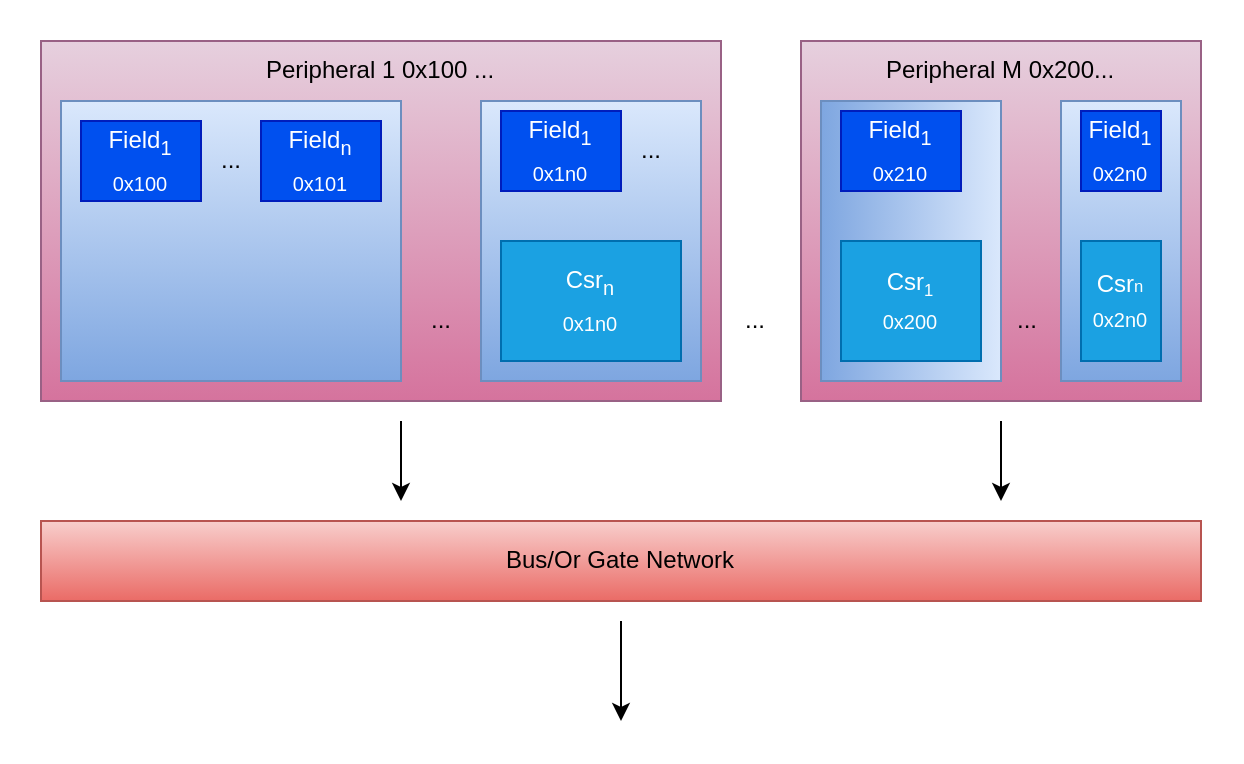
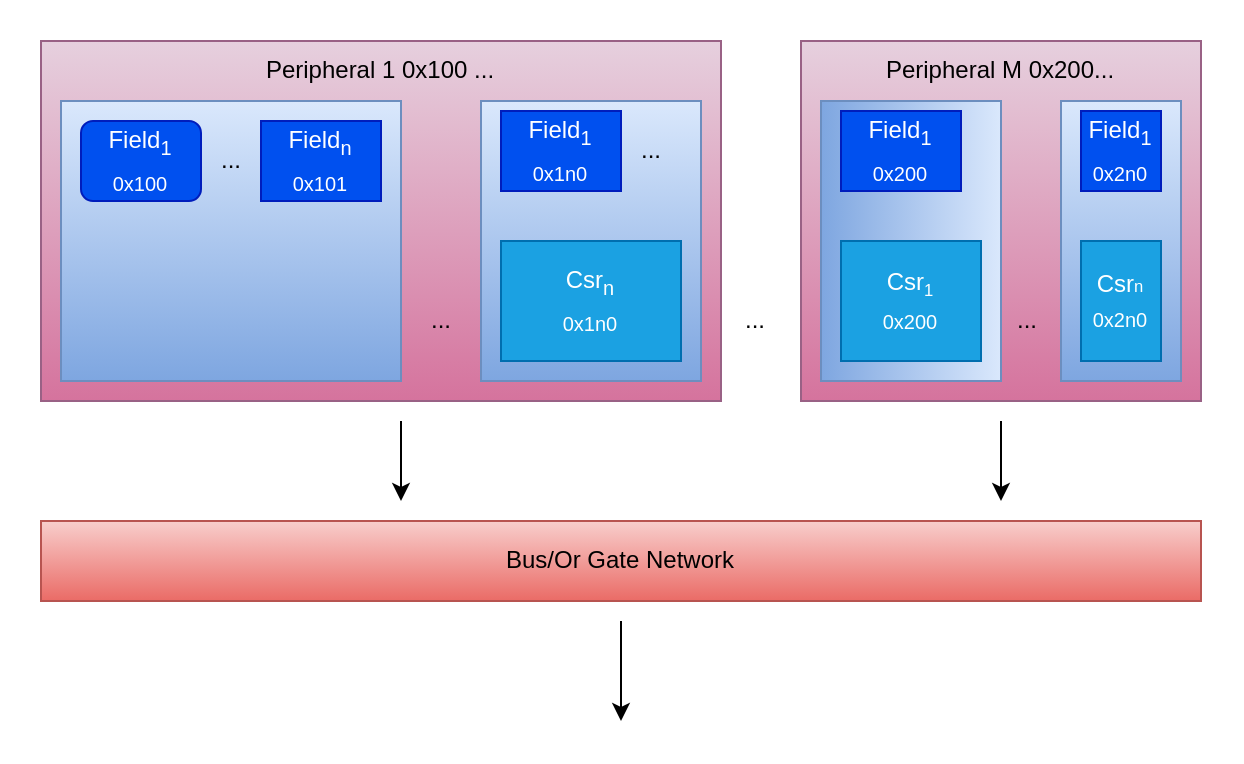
  <mxCell id="0" />
  <mxCell id="1" parent="0" />
  <mxCell id="2" value="" style="rounded=0;whiteSpace=wrap;html=1;fillColor=#e6d0de;gradientColor=#d5739d;strokeColor=#996185;" vertex="1" parent="1"><mxGeometry x="20" y="20" width="340" height="180" as="geometry" /></mxCell>
  <mxCell id="3" value="" style="rounded=0;whiteSpace=wrap;html=1;fillColor=#dae8fc;strokeColor=#6c8ebf;gradientColor=#7ea6e0;" vertex="1" parent="1"><mxGeometry x="240" y="50" width="110" height="140" as="geometry" /></mxCell>
  <mxCell id="4" value="" style="rounded=0;whiteSpace=wrap;html=1;fillColor=#dae8fc;strokeColor=#6c8ebf;gradientColor=#7ea6e0;" vertex="1" parent="1"><mxGeometry x="30" y="50" width="170" height="140" as="geometry" /></mxCell>
  <mxCell id="5" value="" style="rounded=0;whiteSpace=wrap;html=1;fillColor=#e6d0de;gradientColor=#d5739d;strokeColor=#996185;" vertex="1" parent="1"><mxGeometry x="400" y="20" width="200" height="180" as="geometry" /></mxCell>
  <mxCell id="6" value="" style="endArrow=classic;html=1;rounded=0;" edge="1" parent="1"><mxGeometry width="50" height="50" relative="1" as="geometry"><mxPoint x="200" y="210" as="sourcePoint" /><mxPoint x="200" y="250" as="targetPoint" /></mxGeometry></mxCell>
  <mxCell id="7" value="Csr&lt;sub&gt;n&lt;/sub&gt;&lt;div&gt;&lt;sub&gt;0x1n0&lt;/sub&gt;&lt;/div&gt;" style="rounded=0;whiteSpace=wrap;html=1;fillColor=#1ba1e2;fontColor=#ffffff;strokeColor=#006EAF;" vertex="1" parent="1"><mxGeometry x="250" y="120" width="90" height="60" as="geometry" /></mxCell>
  <mxCell id="8" value="" style="endArrow=classic;html=1;rounded=0;" edge="1" parent="1"><mxGeometry width="50" height="50" relative="1" as="geometry"><mxPoint x="500" y="210" as="sourcePoint" /><mxPoint x="500" y="250" as="targetPoint" /></mxGeometry></mxCell>
  <mxCell id="9" value="Bus/Or Gate Network" style="rounded=0;whiteSpace=wrap;html=1;fillColor=#f8cecc;gradientColor=#ea6b66;strokeColor=#b85450;" vertex="1" parent="1"><mxGeometry x="20" y="260" width="580" height="40" as="geometry" /></mxCell>
  <mxCell id="10" value="" style="endArrow=classic;html=1;rounded=0;" edge="1" parent="1"><mxGeometry width="50" height="50" relative="1" as="geometry"><mxPoint x="310" y="310" as="sourcePoint" /><mxPoint x="310" y="360" as="targetPoint" /></mxGeometry></mxCell>
  <mxCell id="11" value="Peripheral M 0x200..." style="text;html=1;align=center;verticalAlign=middle;whiteSpace=wrap;rounded=0;" vertex="1" parent="1"><mxGeometry x="410" y="20" width="180" height="30" as="geometry" /></mxCell>
  <mxCell id="12" value="" style="rounded=0;whiteSpace=wrap;html=1;fillColor=#dae8fc;strokeColor=#6c8ebf;gradientColor=#7ea6e0;" vertex="1" parent="1"><mxGeometry x="530" y="50" width="60" height="140" as="geometry" /></mxCell>
  <mxCell id="13" value="" style="rounded=0;whiteSpace=wrap;html=1;direction=south;fillColor=#dae8fc;strokeColor=#6c8ebf;gradientColor=#7ea6e0;" vertex="1" parent="1"><mxGeometry x="410" y="50" width="90" height="140" as="geometry" /></mxCell>
- <mxCell id="14" value="Field&lt;sub&gt;1&lt;br&gt;0x100&lt;/sub&gt;" style="rounded=0;whiteSpace=wrap;html=1;fillColor=#0050ef;fontColor=#ffffff;strokeColor=#001DBC;" vertex="1" parent="1"><mxGeometry x="40" y="60" width="60" height="40" as="geometry" /></mxCell>
+ <mxCell id="14" value="Field&lt;sub&gt;1&lt;br&gt;0x100&lt;/sub&gt;" style="whiteSpace=wrap;html=1;fillColor=#0050ef;fontColor=#ffffff;strokeColor=#001DBC;rounded=1;" vertex="1" parent="1"><mxGeometry x="40" y="60" width="60" height="40" as="geometry" /></mxCell>
  <mxCell id="15" value="Field&lt;sub&gt;n&lt;/sub&gt;&lt;div&gt;&lt;sub&gt;0x101&lt;/sub&gt;&lt;/div&gt;" style="rounded=0;whiteSpace=wrap;html=1;fillColor=#0050ef;fontColor=#ffffff;strokeColor=#001DBC;" vertex="1" parent="1"><mxGeometry x="130" y="60" width="60" height="40" as="geometry" /></mxCell>
  <mxCell id="16" value="Peripheral 1 0x100 ..." style="text;html=1;align=center;verticalAlign=middle;whiteSpace=wrap;rounded=0;" vertex="1" parent="1"><mxGeometry x="30" y="20" width="320" height="30" as="geometry" /></mxCell>
  <mxCell id="17" value="Field&lt;sub&gt;1&lt;/sub&gt;&lt;div&gt;&lt;sub&gt;0x1n0&lt;/sub&gt;&lt;/div&gt;" style="rounded=0;whiteSpace=wrap;html=1;fillColor=#0050ef;fontColor=#ffffff;strokeColor=#001DBC;align=center;verticalAlign=middle;fontFamily=Helvetica;fontSize=12;" vertex="1" parent="1"><mxGeometry x="250" y="55" width="60" height="40" as="geometry" /></mxCell>
  <mxCell id="18" value="..." style="text;html=1;align=center;verticalAlign=middle;resizable=0;points=[];autosize=1;strokeColor=none;fillColor=none;" vertex="1" parent="1"><mxGeometry x="100" y="65" width="30" height="30" as="geometry" /></mxCell>
  <mxCell id="19" value="..." style="text;html=1;align=center;verticalAlign=middle;resizable=0;points=[];autosize=1;strokeColor=none;fillColor=none;" vertex="1" parent="1"><mxGeometry x="205" y="145" width="30" height="30" as="geometry" /></mxCell>
  <mxCell id="20" value="..." style="text;html=1;align=center;verticalAlign=middle;resizable=0;points=[];autosize=1;strokeColor=none;fillColor=none;fontFamily=Helvetica;fontSize=12;fontColor=default;" vertex="1" parent="1"><mxGeometry x="362" y="145" width="30" height="30" as="geometry" /></mxCell>
  <mxCell id="21" value="..." style="text;html=1;align=center;verticalAlign=middle;resizable=0;points=[];autosize=1;strokeColor=none;fillColor=none;fontFamily=Helvetica;fontSize=12;fontColor=default;" vertex="1" parent="1"><mxGeometry x="498" y="145" width="30" height="30" as="geometry" /></mxCell>
  <mxCell id="22" value="Csr&lt;span style=&quot;font-size: 10px;&quot;&gt;&lt;sub&gt;1&lt;/sub&gt;&lt;/span&gt;&lt;div&gt;&lt;sub&gt;0x200&lt;/sub&gt;&lt;/div&gt;" style="rounded=0;whiteSpace=wrap;html=1;fillColor=#1ba1e2;fontColor=#ffffff;strokeColor=#006EAF;" vertex="1" parent="1"><mxGeometry x="420" y="120" width="70" height="60" as="geometry" /></mxCell>
  <mxCell id="23" value="Csr&lt;span style=&quot;font-size: 8.333px;&quot;&gt;n&lt;/span&gt;&lt;div&gt;&lt;sub&gt;0x2n0&lt;/sub&gt;&lt;/div&gt;" style="rounded=0;whiteSpace=wrap;html=1;fillColor=#1ba1e2;fontColor=#ffffff;strokeColor=#006EAF;" vertex="1" parent="1"><mxGeometry x="540" y="120" width="40" height="60" as="geometry" /></mxCell>
- <mxCell id="24" value="Field&lt;sub&gt;1&lt;/sub&gt;&lt;div&gt;&lt;sub&gt;0x210&lt;/sub&gt;&lt;/div&gt;" style="rounded=0;whiteSpace=wrap;html=1;fillColor=#0050ef;fontColor=#ffffff;strokeColor=#001DBC;align=center;verticalAlign=middle;fontFamily=Helvetica;fontSize=12;" vertex="1" parent="1"><mxGeometry x="420" y="55" width="60" height="40" as="geometry" /></mxCell>
+ <mxCell id="24" value="Field&lt;sub&gt;1&lt;/sub&gt;&lt;div&gt;&lt;sub&gt;0x200&lt;/sub&gt;&lt;/div&gt;" style="rounded=0;whiteSpace=wrap;html=1;fillColor=#0050ef;fontColor=#ffffff;strokeColor=#001DBC;align=center;verticalAlign=middle;fontFamily=Helvetica;fontSize=12;" vertex="1" parent="1"><mxGeometry x="420" y="55" width="60" height="40" as="geometry" /></mxCell>
  <mxCell id="25" value="Field&lt;sub&gt;1&lt;/sub&gt;&lt;div&gt;&lt;sub&gt;0x2n0&lt;/sub&gt;&lt;/div&gt;" style="rounded=0;whiteSpace=wrap;html=1;fillColor=#0050ef;fontColor=#ffffff;strokeColor=#001DBC;align=center;verticalAlign=middle;fontFamily=Helvetica;fontSize=12;" vertex="1" parent="1"><mxGeometry x="540" y="55" width="40" height="40" as="geometry" /></mxCell>
  <mxCell id="26" value="..." style="text;html=1;align=center;verticalAlign=middle;resizable=0;points=[];autosize=1;strokeColor=none;fillColor=none;" vertex="1" parent="1"><mxGeometry x="310" y="60" width="30" height="30" as="geometry" /></mxCell>
